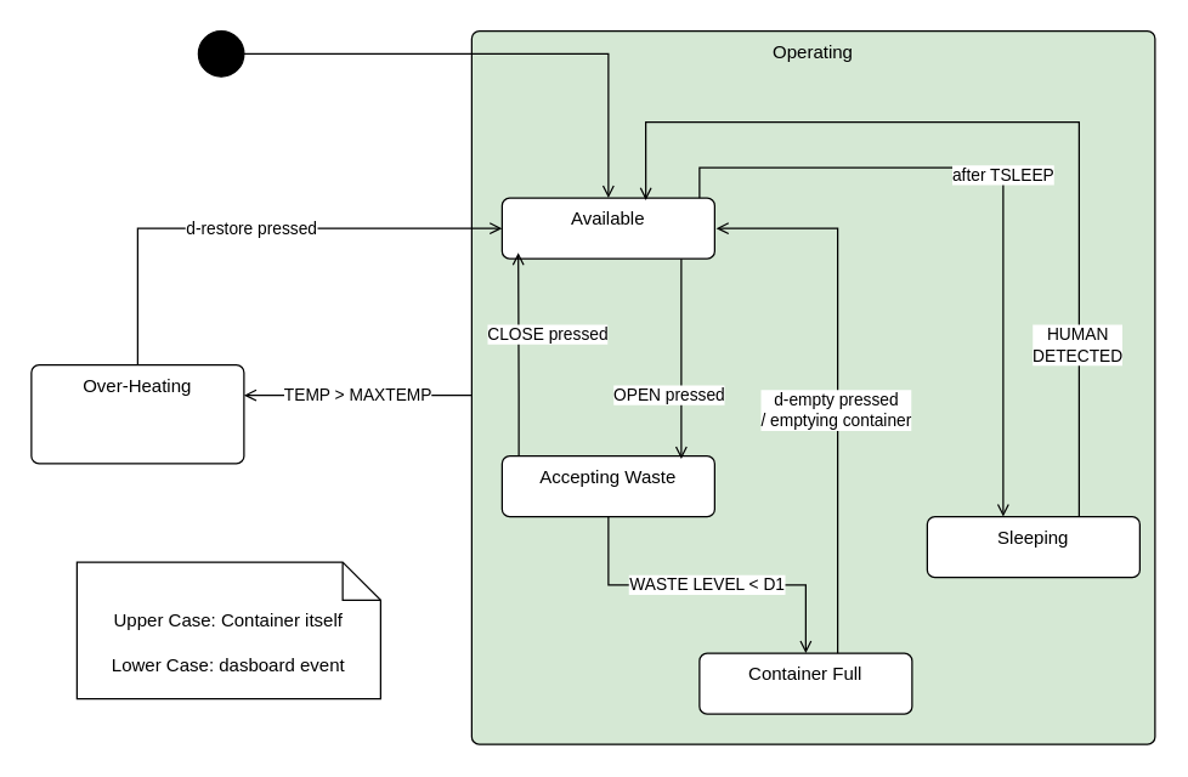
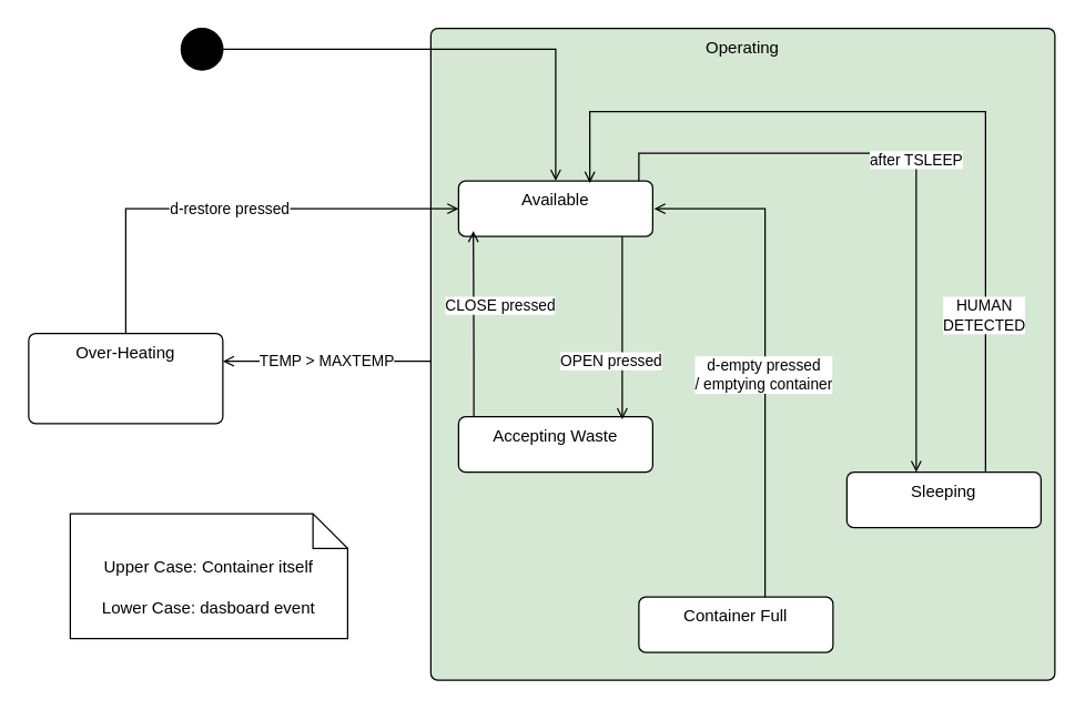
  <mxCell id="0" />
  <mxCell id="1" parent="0" />
  <mxCell id="2" value="TEMP &amp;gt; MAXTEMP" style="edgeStyle=orthogonalEdgeStyle;rounded=0;orthogonalLoop=1;jettySize=auto;html=1;endArrow=open;endFill=0;" edge="1" parent="1" source="3" target="14"><mxGeometry relative="1" as="geometry"><Array as="points"><mxPoint x="280" y="260" /><mxPoint x="280" y="260" /></Array></mxGeometry></mxCell>
  <mxCell id="3" value="Operating" style="html=1;align=center;verticalAlign=top;rounded=1;absoluteArcSize=1;arcSize=10;dashed=0;whiteSpace=wrap;fillColor=#d5e8d4;" vertex="1" parent="1"><mxGeometry x="310" y="20" width="450" height="470" as="geometry" /></mxCell>
  <mxCell id="4" value="after TSLEEP" style="edgeStyle=orthogonalEdgeStyle;rounded=0;orthogonalLoop=1;jettySize=auto;html=1;endArrow=open;endFill=0;" edge="1" parent="1" source="5" target="8"><mxGeometry relative="1" as="geometry"><Array as="points"><mxPoint x="460" y="110" /><mxPoint x="660" y="110" /></Array></mxGeometry></mxCell>
  <mxCell id="5" value="Available" style="html=1;align=center;verticalAlign=top;rounded=1;absoluteArcSize=1;arcSize=10;dashed=0;whiteSpace=wrap;" vertex="1" parent="1"><mxGeometry x="330" y="130" width="140" height="40" as="geometry" /></mxCell>
  <mxCell id="6" value="" style="edgeStyle=orthogonalEdgeStyle;rounded=0;orthogonalLoop=1;jettySize=auto;html=1;endArrow=open;endFill=0;" edge="1" parent="1" source="7" target="5"><mxGeometry relative="1" as="geometry" /></mxCell>
  <mxCell id="7" value="" style="ellipse;fillColor=strokeColor;html=1;" vertex="1" parent="1"><mxGeometry x="130" y="20" width="30" height="30" as="geometry" /></mxCell>
  <mxCell id="8" value="Sleeping" style="html=1;align=center;verticalAlign=top;rounded=1;absoluteArcSize=1;arcSize=10;dashed=0;whiteSpace=wrap;" vertex="1" parent="1"><mxGeometry x="610" y="340" width="140" height="40" as="geometry" /></mxCell>
  <mxCell id="9" value="d-empty pressed&lt;div&gt;/ emptying container&lt;/div&gt;" style="edgeStyle=orthogonalEdgeStyle;rounded=0;orthogonalLoop=1;jettySize=auto;html=1;entryX=1;entryY=0.5;entryDx=0;entryDy=0;endArrow=open;endFill=0;" edge="1" parent="1"><mxGeometry x="-0.111" y="1" relative="1" as="geometry"><mxPoint x="551" y="430" as="sourcePoint" /><mxPoint x="471" y="150" as="targetPoint" /><Array as="points"><mxPoint x="551" y="150" /></Array><mxPoint as="offset" /></mxGeometry></mxCell>
  <mxCell id="10" value="Container Full" style="html=1;align=center;verticalAlign=top;rounded=1;absoluteArcSize=1;arcSize=10;dashed=0;whiteSpace=wrap;" vertex="1" parent="1"><mxGeometry x="460" y="430" width="140" height="40" as="geometry" /></mxCell>
- <mxCell id="11" value="WASTE LEVEL &amp;lt; D1" style="edgeStyle=orthogonalEdgeStyle;rounded=0;orthogonalLoop=1;jettySize=auto;html=1;endArrow=open;endFill=0;" edge="1" parent="1" source="12" target="10"><mxGeometry relative="1" as="geometry" /></mxCell>
  <mxCell id="12" value="Accepting&amp;nbsp;&lt;span style=&quot;background-color: initial;&quot;&gt;Waste&lt;/span&gt;" style="html=1;align=center;verticalAlign=top;rounded=1;absoluteArcSize=1;arcSize=10;dashed=0;whiteSpace=wrap;" vertex="1" parent="1"><mxGeometry x="330" y="300" width="140" height="40" as="geometry" /></mxCell>
  <mxCell id="13" value="d-restore pressed" style="edgeStyle=orthogonalEdgeStyle;rounded=0;orthogonalLoop=1;jettySize=auto;html=1;entryX=0;entryY=0.5;entryDx=0;entryDy=0;endArrow=open;endFill=0;" edge="1" parent="1" source="14" target="5"><mxGeometry relative="1" as="geometry"><Array as="points"><mxPoint x="90" y="150" /></Array></mxGeometry></mxCell>
  <mxCell id="14" value="Over-Heating" style="html=1;align=center;verticalAlign=top;rounded=1;absoluteArcSize=1;arcSize=10;dashed=0;whiteSpace=wrap;" vertex="1" parent="1"><mxGeometry x="20" y="240" width="140" height="65" as="geometry" /></mxCell>
  <mxCell id="15" style="edgeStyle=orthogonalEdgeStyle;rounded=0;orthogonalLoop=1;jettySize=auto;html=1;exitX=0.5;exitY=1;exitDx=0;exitDy=0;" edge="1" parent="1" source="8" target="8"><mxGeometry relative="1" as="geometry" /></mxCell>
  <mxCell id="16" style="edgeStyle=orthogonalEdgeStyle;rounded=0;orthogonalLoop=1;jettySize=auto;html=1;entryX=0.676;entryY=0.036;entryDx=0;entryDy=0;entryPerimeter=0;endArrow=open;endFill=0;" edge="1" parent="1" source="8" target="5"><mxGeometry relative="1" as="geometry"><Array as="points"><mxPoint x="710" y="80" /><mxPoint x="425" y="80" /></Array></mxGeometry></mxCell>
  <mxCell id="17" value="HUMAN&lt;div&gt;DETECTED&lt;/div&gt;" style="edgeLabel;html=1;align=center;verticalAlign=middle;resizable=0;points=[];" vertex="1" connectable="0" parent="16"><mxGeometry x="-0.618" y="2" relative="1" as="geometry"><mxPoint as="offset" /></mxGeometry></mxCell>
  <mxCell id="18" value="OPEN pressed" style="edgeStyle=orthogonalEdgeStyle;rounded=0;orthogonalLoop=1;jettySize=auto;html=1;entryX=0.843;entryY=0.05;entryDx=0;entryDy=0;entryPerimeter=0;endArrow=open;endFill=0;" edge="1" parent="1" source="5" target="12"><mxGeometry x="0.364" y="-8" relative="1" as="geometry"><Array as="points"><mxPoint x="448" y="200" /><mxPoint x="448" y="200" /></Array><mxPoint as="offset" /></mxGeometry></mxCell>
  <mxCell id="19" value="CLOSE pressed" style="edgeStyle=orthogonalEdgeStyle;rounded=0;orthogonalLoop=1;jettySize=auto;html=1;entryX=0.076;entryY=0.9;entryDx=0;entryDy=0;entryPerimeter=0;endArrow=open;endFill=0;" edge="1" parent="1" source="12" target="5"><mxGeometry x="0.193" y="-19" relative="1" as="geometry"><Array as="points"><mxPoint x="341" y="260" /><mxPoint x="341" y="260" /></Array><mxPoint as="offset" /></mxGeometry></mxCell>
  <mxCell id="20" value="Upper Case: Container itself&lt;div&gt;&lt;br&gt;&lt;div&gt;Lower Case: dasboard event&lt;/div&gt;&lt;/div&gt;" style="shape=note2;boundedLbl=1;whiteSpace=wrap;html=1;size=25;verticalAlign=top;align=center;" vertex="1" parent="1"><mxGeometry x="50" y="370" width="200" height="90" as="geometry" /></mxCell>
